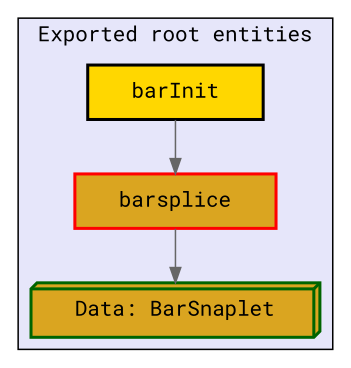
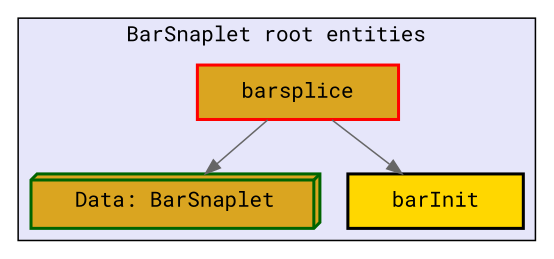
  digraph {
    fontname="Roboto Mono"
    node [fillcolor=goldenrod fontname="Roboto Mono" margin="0.4,0.1" shape=box style="filled,bold"]
    edge [color=gray40 fontname="Roboto Mono" penwidth=1]
    n1 [color=darkgreen label="Data: BarSnaplet" shape=box3d]
    n2 [color=black fillcolor=gold label=barInit]
    n3 [color=red label=barsplice]
    subgraph cluster_1 {
      fillcolor=lavender
-     label="Exported root entities"
+     label="BarSnaplet root entities"
      style=filled
      n1
      n2
      n3
    }
-   n2 -> n3
+   n3 -> n2
    n3 -> n1
  }
